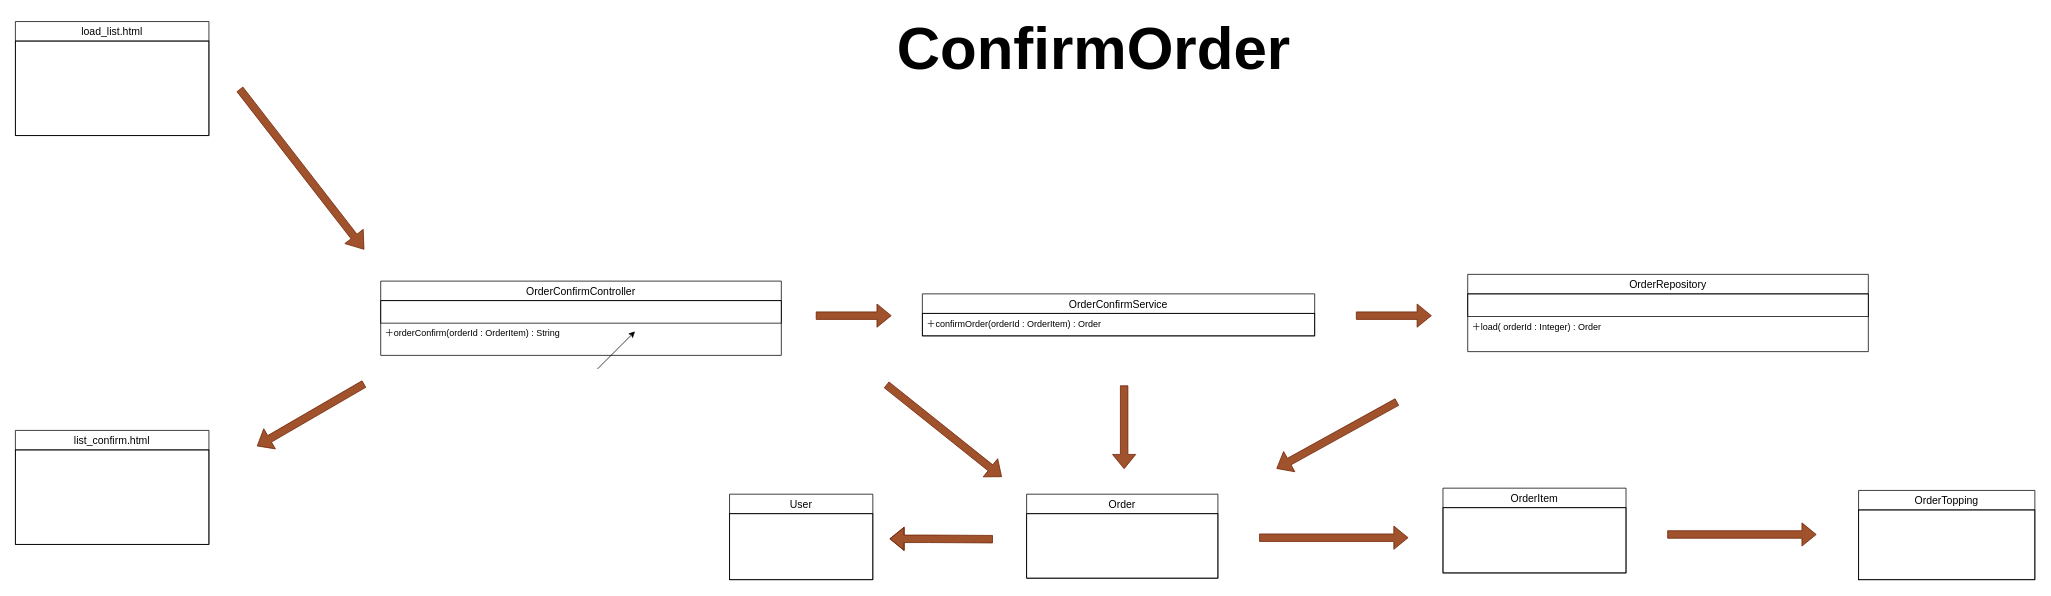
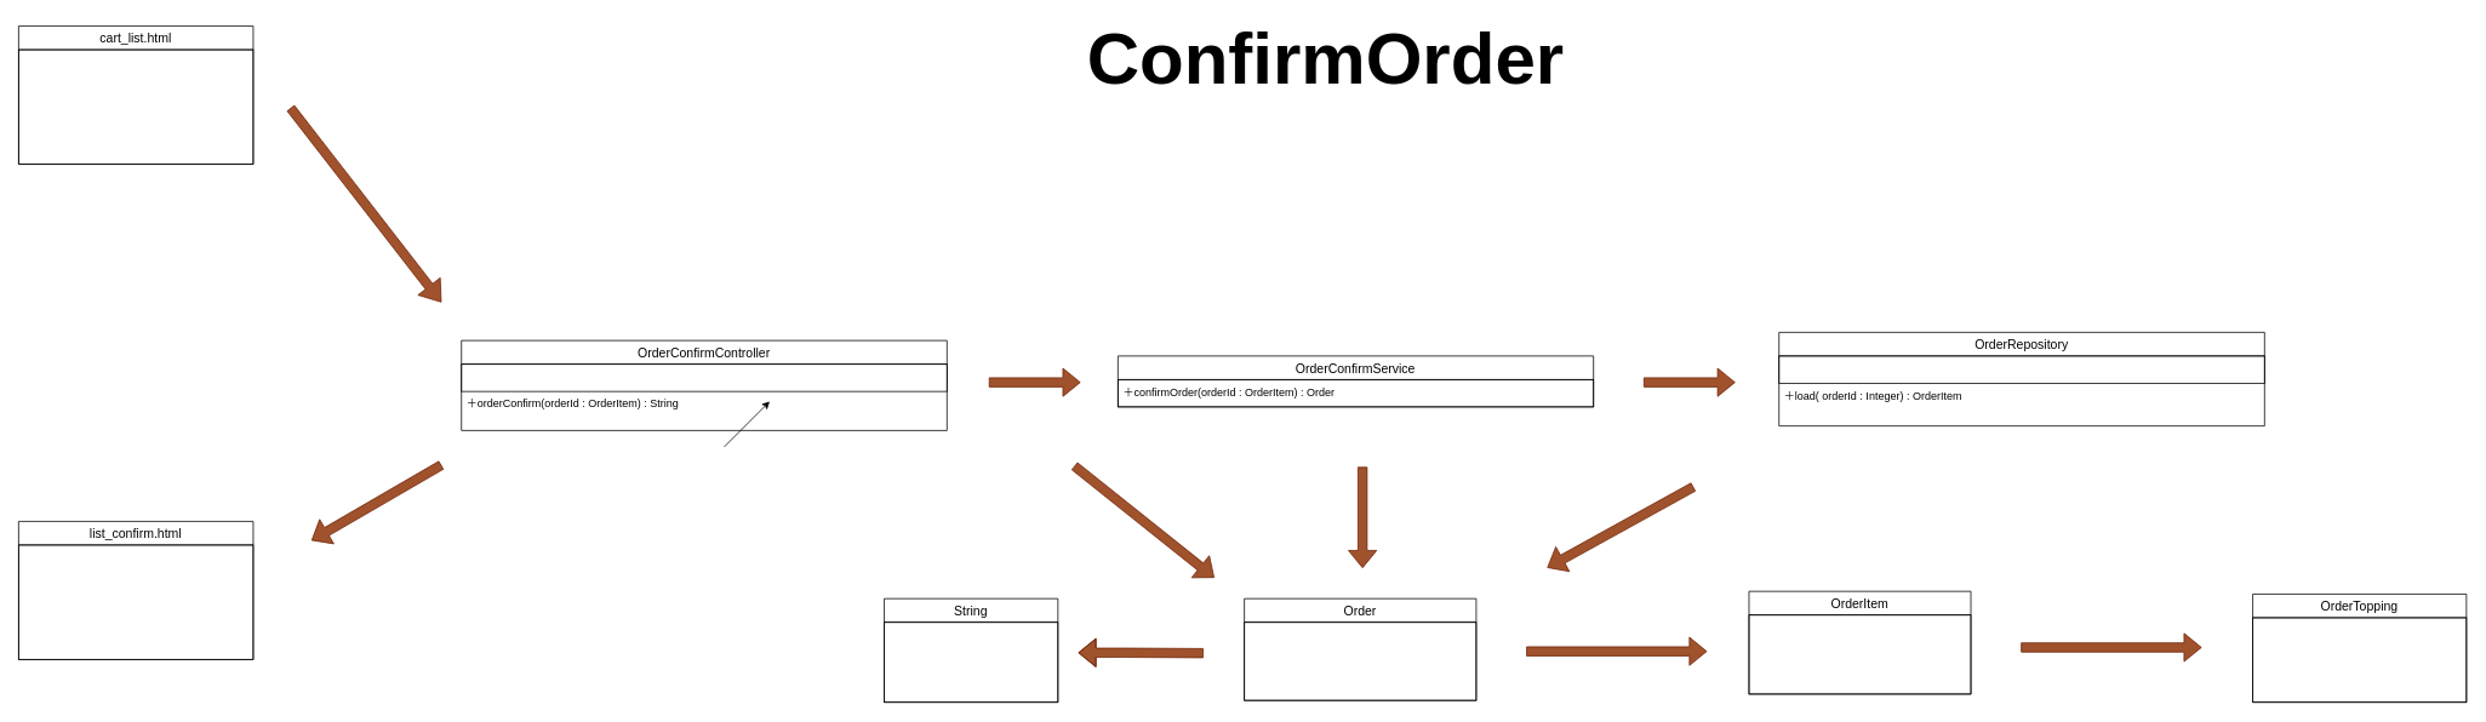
  <mxCell id="0" />
  <mxCell id="1" parent="0" />
  <mxCell id="2" value="OrderConfirmController" style="swimlane;fontStyle=0;childLayout=stackLayout;horizontal=1;startSize=26;horizontalStack=0;resizeParent=1;resizeParentMax=0;resizeLast=0;collapsible=1;marginBottom=0;align=center;fontSize=14;rounded=0;strokeColor=#000000;fillColor=#FFFFFF;fontColor=#000000;" parent="1" vertex="1"><mxGeometry x="507" y="366" width="534" height="99" as="geometry" /></mxCell>
  <mxCell id="3" value="" style="text;strokeColor=#000000;fillColor=none;spacingLeft=4;spacingRight=4;overflow=hidden;rotatable=0;points=[[0,0.5],[1,0.5]];portConstraint=eastwest;fontSize=12;fontColor=#000000;" parent="2" vertex="1"><mxGeometry y="26" width="534" height="30" as="geometry" /></mxCell>
  <mxCell id="4" value="＋orderConfirm(orderId : OrderItem) : String&#10;" style="text;strokeColor=none;fillColor=none;spacingLeft=4;spacingRight=4;overflow=hidden;rotatable=0;points=[[0,0.5],[1,0.5]];portConstraint=eastwest;fontSize=12;fontColor=#000000;" parent="2" vertex="1"><mxGeometry y="56" width="534" height="43" as="geometry" /></mxCell>
  <mxCell id="5" value="" style="endArrow=classic;html=1;fontColor=#000000;" parent="1" edge="1"><mxGeometry width="50" height="50" relative="1" as="geometry"><mxPoint x="796" y="483" as="sourcePoint" /><mxPoint x="846" y="433" as="targetPoint" /></mxGeometry></mxCell>
- <mxCell id="6" value="load_list.html" style="swimlane;fontStyle=0;childLayout=stackLayout;horizontal=1;startSize=26;horizontalStack=0;resizeParent=1;resizeParentMax=0;resizeLast=0;collapsible=1;marginBottom=0;align=center;fontSize=14;rounded=0;strokeColor=#000000;fillColor=#FFFFFF;fontColor=#000000;" parent="1" vertex="1"><mxGeometry x="20" y="20" width="258" height="152" as="geometry" /></mxCell>
+ <mxCell id="6" value="cart_list.html" style="swimlane;fontStyle=0;childLayout=stackLayout;horizontal=1;startSize=26;horizontalStack=0;resizeParent=1;resizeParentMax=0;resizeLast=0;collapsible=1;marginBottom=0;align=center;fontSize=14;rounded=0;strokeColor=#000000;fillColor=#FFFFFF;fontColor=#000000;" parent="1" vertex="1"><mxGeometry x="20" y="20" width="258" height="152" as="geometry" /></mxCell>
  <mxCell id="7" value="" style="text;strokeColor=#000000;fillColor=none;spacingLeft=4;spacingRight=4;overflow=hidden;rotatable=0;points=[[0,0.5],[1,0.5]];portConstraint=eastwest;fontSize=12;fontColor=#000000;" parent="6" vertex="1"><mxGeometry y="26" width="258" height="126" as="geometry" /></mxCell>
  <mxCell id="8" value="" style="shape=flexArrow;endArrow=classic;html=1;fontColor=#000000;fillColor=#a0522d;strokeColor=#6D1F00;width=10;endSize=6.889;" parent="1" edge="1"><mxGeometry width="50" height="50" relative="1" as="geometry"><mxPoint x="319" y="110" as="sourcePoint" /><mxPoint x="485" y="324" as="targetPoint" /></mxGeometry></mxCell>
  <mxCell id="9" value="" style="shape=flexArrow;endArrow=classic;html=1;fontColor=#000000;fillColor=#a0522d;strokeColor=#6D1F00;" parent="1" edge="1"><mxGeometry width="50" height="50" relative="1" as="geometry"><mxPoint x="485" y="503" as="sourcePoint" /><mxPoint x="342" y="586" as="targetPoint" /></mxGeometry></mxCell>
  <mxCell id="10" value="OrderConfirmService" style="swimlane;fontStyle=0;childLayout=stackLayout;horizontal=1;startSize=26;horizontalStack=0;resizeParent=1;resizeParentMax=0;resizeLast=0;collapsible=1;marginBottom=0;align=center;fontSize=14;rounded=0;strokeColor=#000000;fillColor=#FFFFFF;fontColor=#000000;" parent="1" vertex="1"><mxGeometry x="1229" y="383" width="523" height="56" as="geometry" /></mxCell>
  <mxCell id="11" value="＋confirmOrder(orderId : OrderItem) : Order&#10;" style="text;strokeColor=#000000;fillColor=none;spacingLeft=4;spacingRight=4;overflow=hidden;rotatable=0;points=[[0,0.5],[1,0.5]];portConstraint=eastwest;fontSize=12;fontColor=#000000;" parent="10" vertex="1"><mxGeometry y="26" width="523" height="30" as="geometry" /></mxCell>
  <mxCell id="12" value="" style="shape=flexArrow;endArrow=classic;html=1;fontColor=#000000;fillColor=#a0522d;strokeColor=#6D1F00;" parent="1" edge="1"><mxGeometry width="50" height="50" relative="1" as="geometry"><mxPoint x="1087" y="412" as="sourcePoint" /><mxPoint x="1188" y="412" as="targetPoint" /></mxGeometry></mxCell>
  <mxCell id="13" value="OrderRepository" style="swimlane;fontStyle=0;childLayout=stackLayout;horizontal=1;startSize=26;horizontalStack=0;resizeParent=1;resizeParentMax=0;resizeLast=0;collapsible=1;marginBottom=0;align=center;fontSize=14;rounded=0;strokeColor=#000000;fillColor=#FFFFFF;fontColor=#000000;" parent="1" vertex="1"><mxGeometry x="1956" y="357" width="534" height="103" as="geometry" /></mxCell>
  <mxCell id="14" value="" style="text;strokeColor=#000000;fillColor=none;spacingLeft=4;spacingRight=4;overflow=hidden;rotatable=0;points=[[0,0.5],[1,0.5]];portConstraint=eastwest;fontSize=12;fontColor=#000000;" parent="13" vertex="1"><mxGeometry y="26" width="534" height="30" as="geometry" /></mxCell>
- <mxCell id="15" value="＋load( orderId : Integer) : Order&#10; &#10;" style="text;strokeColor=none;fillColor=none;spacingLeft=4;spacingRight=4;overflow=hidden;rotatable=0;points=[[0,0.5],[1,0.5]];portConstraint=eastwest;fontSize=12;fontColor=#000000;" parent="13" vertex="1"><mxGeometry y="56" width="534" height="47" as="geometry" /></mxCell>
+ <mxCell id="15" value="＋load( orderId : Integer) : OrderItem&#10; &#10;" style="text;strokeColor=none;fillColor=none;spacingLeft=4;spacingRight=4;overflow=hidden;rotatable=0;points=[[0,0.5],[1,0.5]];portConstraint=eastwest;fontSize=12;fontColor=#000000;" parent="13" vertex="1"><mxGeometry y="56" width="534" height="47" as="geometry" /></mxCell>
  <mxCell id="16" value="" style="shape=flexArrow;endArrow=classic;html=1;fontColor=#000000;fillColor=#a0522d;strokeColor=#6D1F00;" parent="1" edge="1"><mxGeometry width="50" height="50" relative="1" as="geometry"><mxPoint x="1807" y="412" as="sourcePoint" /><mxPoint x="1908" y="412" as="targetPoint" /></mxGeometry></mxCell>
  <mxCell id="17" value="Order" style="swimlane;fontStyle=0;childLayout=stackLayout;horizontal=1;startSize=26;horizontalStack=0;resizeParent=1;resizeParentMax=0;resizeLast=0;collapsible=1;marginBottom=0;align=center;fontSize=14;rounded=0;strokeColor=#000000;fillColor=#FFFFFF;fontColor=#000000;" parent="1" vertex="1"><mxGeometry x="1368" y="650" width="255" height="112" as="geometry" /></mxCell>
  <mxCell id="18" value="&#10;&#10;&#10;" style="text;strokeColor=#000000;fillColor=none;spacingLeft=4;spacingRight=4;overflow=hidden;rotatable=0;points=[[0,0.5],[1,0.5]];portConstraint=eastwest;fontSize=12;fontColor=#000000;" parent="17" vertex="1"><mxGeometry y="26" width="255" height="86" as="geometry" /></mxCell>
  <mxCell id="19" value="OrderItem" style="swimlane;fontStyle=0;childLayout=stackLayout;horizontal=1;startSize=26;horizontalStack=0;resizeParent=1;resizeParentMax=0;resizeLast=0;collapsible=1;marginBottom=0;align=center;fontSize=14;rounded=0;strokeColor=#000000;fillColor=#FFFFFF;fontColor=#000000;" parent="1" vertex="1"><mxGeometry x="1923" y="642" width="244" height="113" as="geometry" /></mxCell>
  <mxCell id="20" value="" style="text;strokeColor=#000000;fillColor=none;spacingLeft=4;spacingRight=4;overflow=hidden;rotatable=0;points=[[0,0.5],[1,0.5]];portConstraint=eastwest;fontSize=12;fontColor=#000000;" parent="19" vertex="1"><mxGeometry y="26" width="244" height="87" as="geometry" /></mxCell>
  <mxCell id="21" value="OrderTopping" style="swimlane;fontStyle=0;childLayout=stackLayout;horizontal=1;startSize=26;horizontalStack=0;resizeParent=1;resizeParentMax=0;resizeLast=0;collapsible=1;marginBottom=0;align=center;fontSize=14;rounded=0;strokeColor=#000000;fillColor=#FFFFFF;fontColor=#000000;" parent="1" vertex="1"><mxGeometry x="2477" y="645" width="235" height="119" as="geometry" /></mxCell>
  <mxCell id="22" value="" style="text;strokeColor=#000000;fillColor=none;spacingLeft=4;spacingRight=4;overflow=hidden;rotatable=0;points=[[0,0.5],[1,0.5]];portConstraint=eastwest;fontSize=12;fontColor=#000000;" parent="21" vertex="1"><mxGeometry y="26" width="235" height="93" as="geometry" /></mxCell>
- <mxCell id="23" value="User" style="swimlane;fontStyle=0;childLayout=stackLayout;horizontal=1;startSize=26;horizontalStack=0;resizeParent=1;resizeParentMax=0;resizeLast=0;collapsible=1;marginBottom=0;align=center;fontSize=14;rounded=0;strokeColor=#000000;fillColor=#FFFFFF;fontColor=#000000;" parent="1" vertex="1"><mxGeometry x="972" y="650" width="191" height="114" as="geometry" /></mxCell>
+ <mxCell id="23" value="String" style="swimlane;fontStyle=0;childLayout=stackLayout;horizontal=1;startSize=26;horizontalStack=0;resizeParent=1;resizeParentMax=0;resizeLast=0;collapsible=1;marginBottom=0;align=center;fontSize=14;rounded=0;strokeColor=#000000;fillColor=#FFFFFF;fontColor=#000000;" parent="1" vertex="1"><mxGeometry x="972" y="650" width="191" height="114" as="geometry" /></mxCell>
  <mxCell id="24" value="" style="text;strokeColor=#000000;fillColor=none;spacingLeft=4;spacingRight=4;overflow=hidden;rotatable=0;points=[[0,0.5],[1,0.5]];portConstraint=eastwest;fontSize=12;fontColor=#000000;" parent="23" vertex="1"><mxGeometry y="26" width="191" height="88" as="geometry" /></mxCell>
  <mxCell id="25" value="" style="shape=flexArrow;endArrow=classic;html=1;fontColor=#000000;fillColor=#a0522d;strokeColor=#6D1F00;" parent="1" edge="1"><mxGeometry width="50" height="50" relative="1" as="geometry"><mxPoint x="1862" y="527" as="sourcePoint" /><mxPoint x="1701" y="616" as="targetPoint" /></mxGeometry></mxCell>
  <mxCell id="26" value="" style="shape=flexArrow;endArrow=classic;html=1;fontColor=#000000;fillColor=#a0522d;strokeColor=#6D1F00;" parent="1" edge="1"><mxGeometry width="50" height="50" relative="1" as="geometry"><mxPoint x="1498" y="505" as="sourcePoint" /><mxPoint x="1498" y="616.5" as="targetPoint" /></mxGeometry></mxCell>
  <mxCell id="27" value="" style="shape=flexArrow;endArrow=classic;html=1;fontColor=#000000;fillColor=#a0522d;strokeColor=#6D1F00;" parent="1" edge="1"><mxGeometry width="50" height="50" relative="1" as="geometry"><mxPoint x="1678" y="708" as="sourcePoint" /><mxPoint x="1877" y="708" as="targetPoint" /></mxGeometry></mxCell>
  <mxCell id="28" value="" style="shape=flexArrow;endArrow=classic;html=1;fontColor=#000000;fillColor=#a0522d;strokeColor=#6D1F00;" parent="1" edge="1"><mxGeometry width="50" height="50" relative="1" as="geometry"><mxPoint x="2222" y="703.73" as="sourcePoint" /><mxPoint x="2421" y="703.73" as="targetPoint" /></mxGeometry></mxCell>
  <mxCell id="29" value="" style="shape=flexArrow;endArrow=classic;html=1;fontColor=#000000;fillColor=#a0522d;strokeColor=#6D1F00;entryX=0.996;entryY=0.324;entryDx=0;entryDy=0;entryPerimeter=0;" parent="1" edge="1"><mxGeometry width="50" height="50" relative="1" as="geometry"><mxPoint x="1323" y="710" as="sourcePoint" /><mxPoint x="1185.236" y="709.512" as="targetPoint" /><Array as="points"><mxPoint x="1237" y="709.5" /></Array></mxGeometry></mxCell>
  <mxCell id="30" value="&lt;h1&gt;&lt;font style=&quot;font-size: 80px&quot;&gt;ConfirmOrder&lt;/font&gt;&lt;/h1&gt;" style="text;html=1;align=center;verticalAlign=middle;resizable=0;points=[];autosize=1;strokeColor=none;fillColor=none;fontColor=#000000;" parent="1" vertex="1"><mxGeometry x="1190" y="21" width="534" height="70" as="geometry" /></mxCell>
  <mxCell id="31" value="list_confirm.html" style="swimlane;fontStyle=0;childLayout=stackLayout;horizontal=1;startSize=26;horizontalStack=0;resizeParent=1;resizeParentMax=0;resizeLast=0;collapsible=1;marginBottom=0;align=center;fontSize=14;rounded=0;strokeColor=#000000;fillColor=#FFFFFF;fontColor=#000000;" parent="1" vertex="1"><mxGeometry x="20" y="565" width="258" height="152" as="geometry" /></mxCell>
  <mxCell id="32" value="" style="text;strokeColor=#000000;fillColor=none;spacingLeft=4;spacingRight=4;overflow=hidden;rotatable=0;points=[[0,0.5],[1,0.5]];portConstraint=eastwest;fontSize=12;fontColor=#000000;" parent="31" vertex="1"><mxGeometry y="26" width="258" height="126" as="geometry" /></mxCell>
  <mxCell id="33" value="" style="shape=flexArrow;endArrow=classic;html=1;fontColor=#000000;fillColor=#a0522d;strokeColor=#6D1F00;" parent="1" edge="1"><mxGeometry width="50" height="50" relative="1" as="geometry"><mxPoint x="1181" y="504" as="sourcePoint" /><mxPoint x="1335" y="627" as="targetPoint" /></mxGeometry></mxCell>
